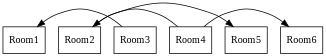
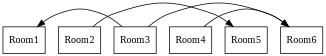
  digraph {
    fontname="Liberation Serif"
    rankdir=TB
    node [fontname="Liberation Serif" shape=rect]
    edge [fontname="Liberation Serif" style=invis]
    Room1
    Room2
    Room3
    Room4
    Room5
    Room6
    subgraph sub_1 {
      rank=same
      Room1
      Room2
      Room3
      Room4
      Room5
      Room6
    }
    Room1 -> Room2
    Room2 -> Room3
    Room2 -> Room5 [style=filled]
    Room3 -> Room1 [style=filled]
    Room3 -> Room4
-   Room4 -> Room2 [style=filled]
+   Room3 -> Room6 [style=filled]
    Room4 -> Room5
    Room4 -> Room6 [style=filled]
    Room5 -> Room6
  }
